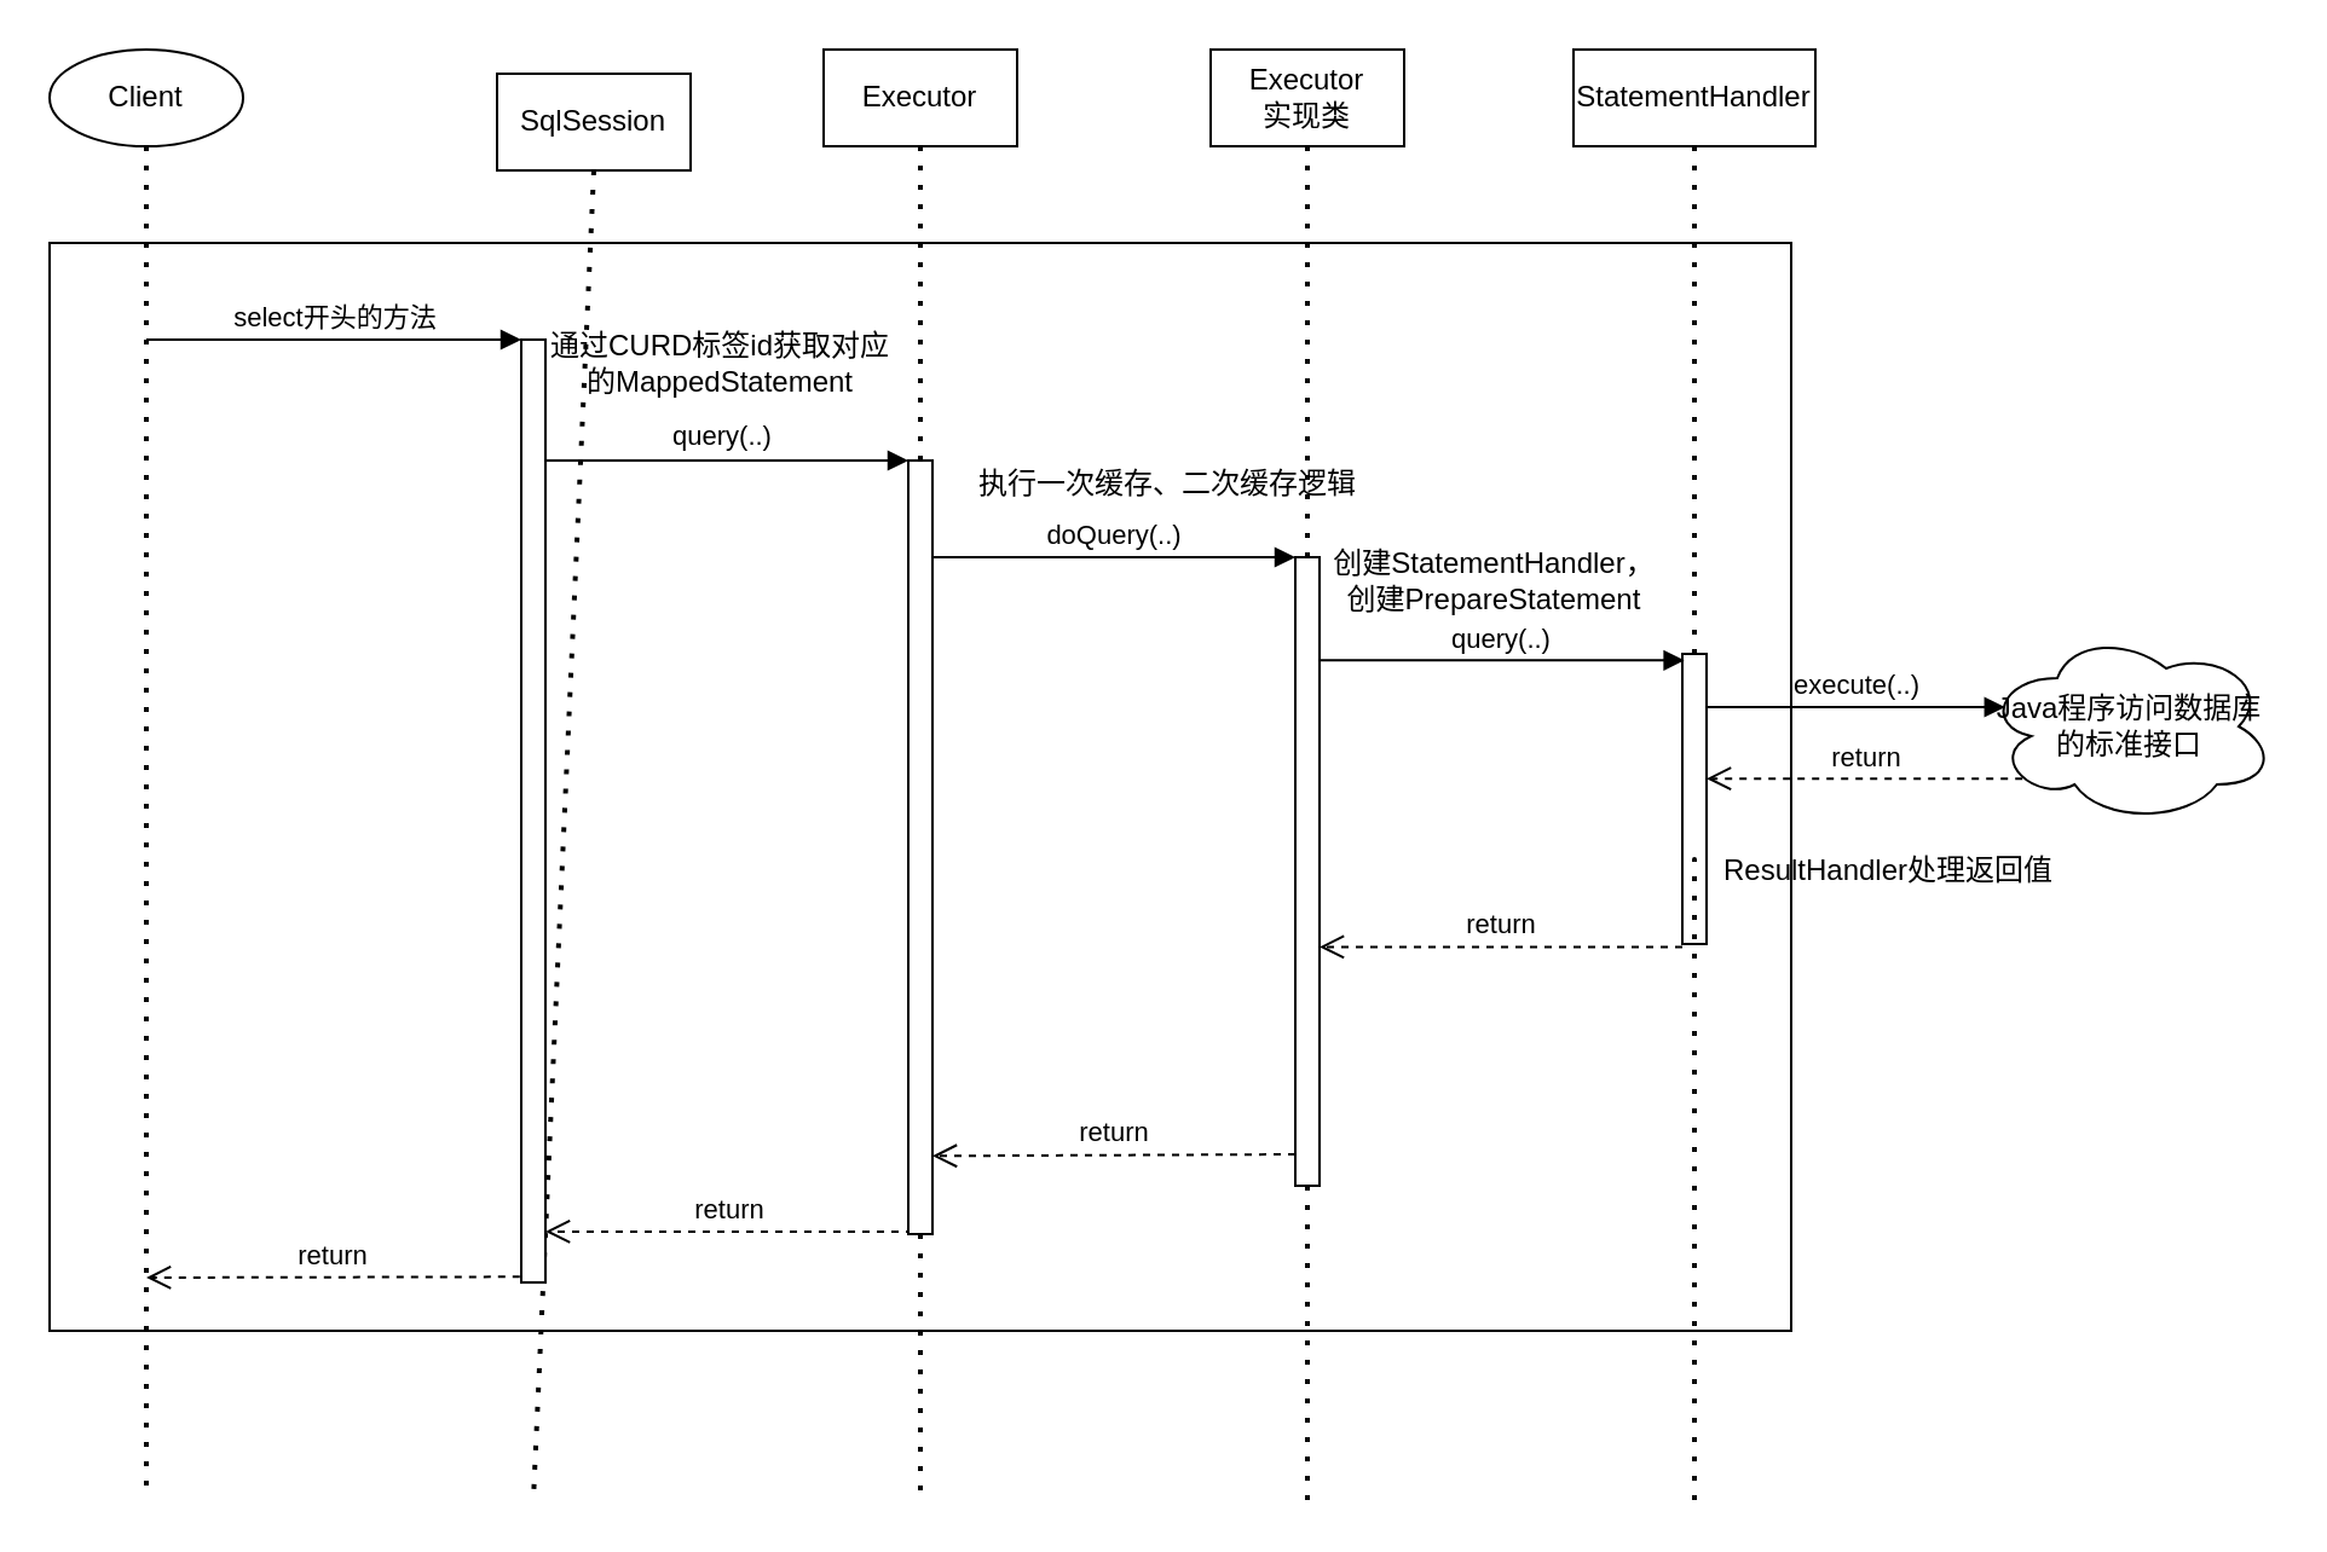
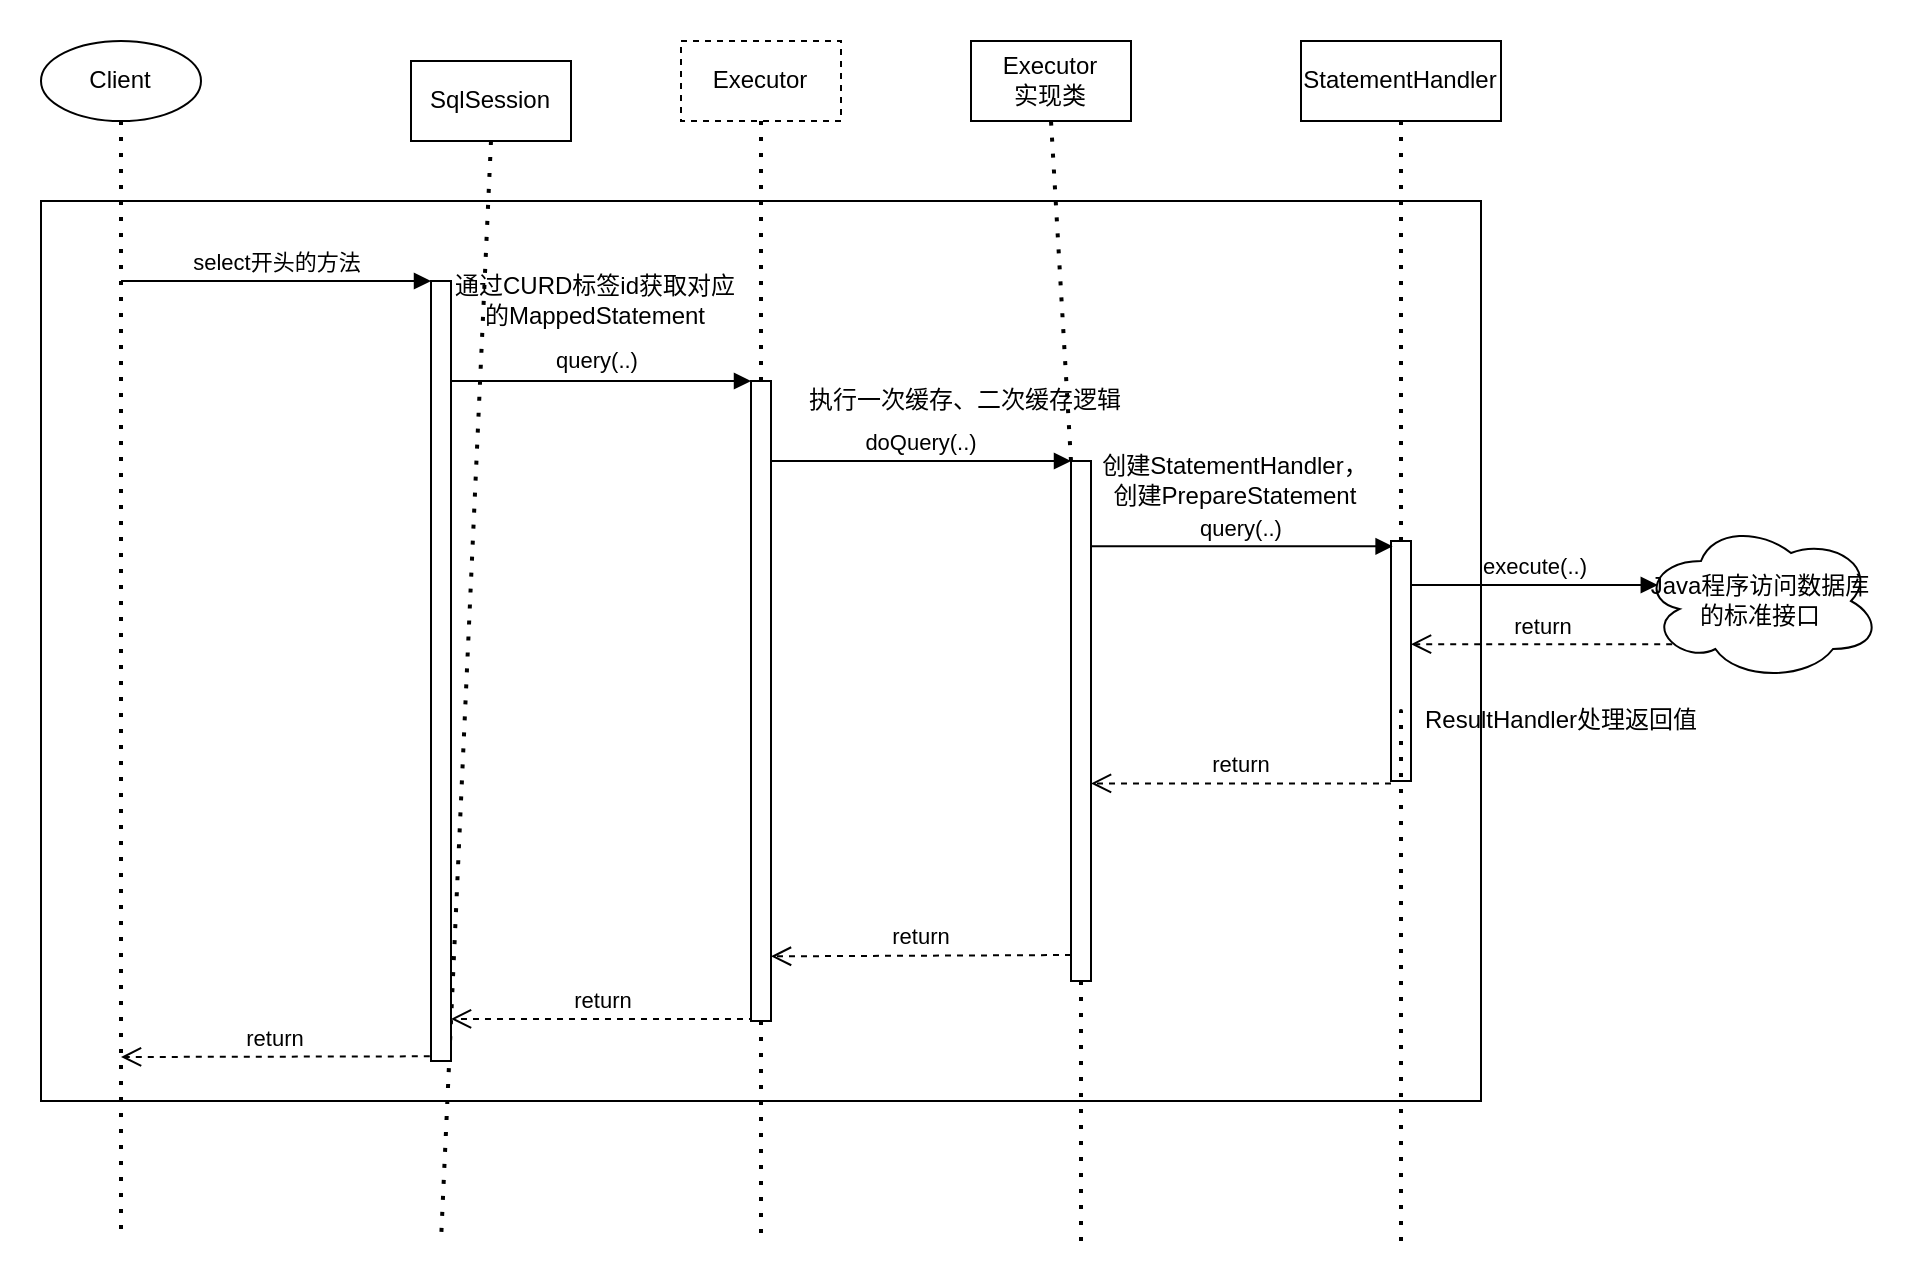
  <mxCell id="0" />
  <mxCell id="1" parent="0" />
  <mxCell id="2" value="" style="rounded=0;whiteSpace=wrap;html=1;" vertex="1" parent="1"><mxGeometry x="20" y="100" width="720" height="450" as="geometry" /></mxCell>
  <mxCell id="3" value="Client" style="ellipse;whiteSpace=wrap;html=1;" vertex="1" parent="1"><mxGeometry x="20" y="20" width="80" height="40" as="geometry" /></mxCell>
- <mxCell id="4" value="Executor&lt;br&gt;实现类" style="rounded=0;whiteSpace=wrap;html=1;" vertex="1" parent="1"><mxGeometry x="500" y="20" width="80" height="40" as="geometry" /></mxCell>
+ <mxCell id="4" value="Executor&lt;br&gt;实现类" style="rounded=0;whiteSpace=wrap;html=1;" vertex="1" parent="1"><mxGeometry x="485" y="20" width="80" height="40" as="geometry" /></mxCell>
  <mxCell id="5" value="SqlSession" style="rounded=0;whiteSpace=wrap;html=1;" vertex="1" parent="1"><mxGeometry x="205" y="30" width="80" height="40" as="geometry" /></mxCell>
- <mxCell id="6" value="Executor" style="rounded=0;whiteSpace=wrap;html=1;" vertex="1" parent="1"><mxGeometry x="340" y="20" width="80" height="40" as="geometry" /></mxCell>
+ <mxCell id="6" value="Executor" style="rounded=0;whiteSpace=wrap;html=1;dashed=1;" vertex="1" parent="1"><mxGeometry x="340" y="20" width="80" height="40" as="geometry" /></mxCell>
  <mxCell id="7" value="" style="endArrow=none;dashed=1;html=1;dashPattern=1 3;strokeWidth=2;" edge="1" parent="1" source="3"><mxGeometry width="50" height="50" relative="1" as="geometry"><mxPoint x="370" y="150" as="sourcePoint" /><mxPoint x="60" y="620" as="targetPoint" /></mxGeometry></mxCell>
  <mxCell id="8" value="" style="endArrow=none;dashed=1;html=1;dashPattern=1 3;strokeWidth=2;exitX=0.5;exitY=1;exitDx=0;exitDy=0;" edge="1" parent="1" source="5"><mxGeometry width="50" height="50" relative="1" as="geometry"><mxPoint x="70" y="70" as="sourcePoint" /><mxPoint x="220" y="620" as="targetPoint" /></mxGeometry></mxCell>
  <mxCell id="9" value="" style="endArrow=none;dashed=1;html=1;dashPattern=1 3;strokeWidth=2;exitX=0.5;exitY=1;exitDx=0;exitDy=0;" edge="1" parent="1" source="16"><mxGeometry width="50" height="50" relative="1" as="geometry"><mxPoint x="230" y="70" as="sourcePoint" /><mxPoint x="380" y="620" as="targetPoint" /></mxGeometry></mxCell>
  <mxCell id="10" value="" style="endArrow=classic;html=1;" edge="1" parent="1"><mxGeometry width="50" height="50" relative="1" as="geometry"><mxPoint x="220" y="180" as="sourcePoint" /><mxPoint x="220" y="180" as="targetPoint" /></mxGeometry></mxCell>
  <mxCell id="11" value="" style="html=1;points=[];perimeter=orthogonalPerimeter;" vertex="1" parent="1"><mxGeometry x="215" y="140" width="10" height="390" as="geometry" /></mxCell>
  <mxCell id="12" value="select开头的方法" style="html=1;verticalAlign=bottom;endArrow=block;entryX=0;entryY=0;" edge="1" parent="1" target="11"><mxGeometry relative="1" as="geometry"><mxPoint x="60" y="140" as="sourcePoint" /><mxPoint as="offset" /></mxGeometry></mxCell>
  <mxCell id="13" value="return" style="html=1;verticalAlign=bottom;endArrow=open;dashed=1;endSize=8;exitX=-0.06;exitY=0.994;exitDx=0;exitDy=0;exitPerimeter=0;" edge="1" parent="1" source="11"><mxGeometry relative="1" as="geometry"><mxPoint x="60" y="528" as="targetPoint" /></mxGeometry></mxCell>
  <mxCell id="14" value="query(..)" style="html=1;verticalAlign=bottom;endArrow=block;entryX=0;entryY=0;" edge="1" parent="1" source="11" target="16"><mxGeometry x="-0.033" y="1" relative="1" as="geometry"><mxPoint x="300" y="-30" as="sourcePoint" /><mxPoint as="offset" /></mxGeometry></mxCell>
  <mxCell id="15" value="return" style="html=1;verticalAlign=bottom;endArrow=open;dashed=1;endSize=8;exitX=0.2;exitY=0.997;exitDx=0;exitDy=0;exitPerimeter=0;entryX=1;entryY=0.946;entryDx=0;entryDy=0;entryPerimeter=0;" edge="1" parent="1" source="16" target="11"><mxGeometry relative="1" as="geometry"><mxPoint x="260" y="326" as="targetPoint" /></mxGeometry></mxCell>
  <mxCell id="16" value="" style="html=1;points=[];perimeter=orthogonalPerimeter;" vertex="1" parent="1"><mxGeometry x="375" y="190" width="10" height="320" as="geometry" /></mxCell>
  <mxCell id="17" value="" style="endArrow=none;dashed=1;html=1;dashPattern=1 3;strokeWidth=2;exitX=0.5;exitY=1;exitDx=0;exitDy=0;" edge="1" parent="1" source="6" target="16"><mxGeometry width="50" height="50" relative="1" as="geometry"><mxPoint x="380" y="60" as="sourcePoint" /><mxPoint x="380" y="540" as="targetPoint" /></mxGeometry></mxCell>
  <mxCell id="18" value="" style="endArrow=none;dashed=1;html=1;dashPattern=1 3;strokeWidth=2;entryX=0.5;entryY=1;entryDx=0;entryDy=0;" edge="1" parent="1" source="22" target="4"><mxGeometry width="50" height="50" relative="1" as="geometry"><mxPoint y="620" as="sourcePoint" x="580" /><mxPoint x="300" y="300" as="targetPoint" /></mxGeometry></mxCell>
  <mxCell id="19" value="通过CURD标签id获取对应的MappedStatement" style="text;html=1;strokeColor=none;fillColor=none;align=center;verticalAlign=middle;whiteSpace=wrap;rounded=0;" vertex="1" parent="1"><mxGeometry x="225" y="140" width="145" height="20" as="geometry" /></mxCell>
  <mxCell id="20" value="doQuery(..)" style="html=1;verticalAlign=bottom;endArrow=block;entryX=0;entryY=0;" edge="1" target="22" parent="1" source="16"><mxGeometry relative="1" as="geometry"><mxPoint x="470" y="244.48" as="sourcePoint" /></mxGeometry></mxCell>
  <mxCell id="21" value="return" style="html=1;verticalAlign=bottom;endArrow=open;dashed=1;endSize=8;exitX=0;exitY=0.95;entryX=1;entryY=0.899;entryDx=0;entryDy=0;entryPerimeter=0;" edge="1" source="22" parent="1" target="16"><mxGeometry relative="1" as="geometry"><mxPoint x="505.8" y="316" as="targetPoint" /></mxGeometry></mxCell>
  <mxCell id="22" value="" style="html=1;points=[];perimeter=orthogonalPerimeter;" vertex="1" parent="1"><mxGeometry x="535" y="230" width="10" height="260" as="geometry" /></mxCell>
  <mxCell id="23" value="" style="endArrow=none;dashed=1;html=1;dashPattern=1 3;strokeWidth=2;entryX=0.5;entryY=1;entryDx=0;entryDy=0;" edge="1" parent="1" target="22"><mxGeometry width="50" height="50" relative="1" as="geometry"><mxPoint x="540" y="620" as="sourcePoint" /><mxPoint y="60" as="targetPoint" x="580" /></mxGeometry></mxCell>
  <mxCell id="24" value="执行一次缓存、二次缓存逻辑" style="text;html=1;strokeColor=none;fillColor=none;align=center;verticalAlign=middle;whiteSpace=wrap;rounded=0;" vertex="1" parent="1"><mxGeometry x="400" y="190" width="165" height="20" as="geometry" /></mxCell>
  <mxCell id="25" value="StatementHandler" style="rounded=0;whiteSpace=wrap;html=1;" vertex="1" parent="1"><mxGeometry x="650" y="20" width="100" height="40" as="geometry" /></mxCell>
  <mxCell id="26" value="创建StatementHandler，创建PrepareStatement" style="text;html=1;strokeColor=none;fillColor=none;align=center;verticalAlign=middle;whiteSpace=wrap;rounded=0;" vertex="1" parent="1"><mxGeometry x="545" y="230" width="145" height="20" as="geometry" /></mxCell>
  <mxCell id="27" value="" style="endArrow=none;dashed=1;html=1;dashPattern=1 3;strokeWidth=2;entryX=0.5;entryY=1;entryDx=0;entryDy=0;" edge="1" parent="1" source="28" target="25"><mxGeometry width="50" height="50" relative="1" as="geometry"><mxPoint x="700" y="620" as="sourcePoint" /><mxPoint x="410" y="330" as="targetPoint" /><Array as="points" /></mxGeometry></mxCell>
  <mxCell id="28" value="" style="html=1;points=[];perimeter=orthogonalPerimeter;" vertex="1" parent="1"><mxGeometry x="695" y="270" width="10" height="120" as="geometry" /></mxCell>
  <mxCell id="29" value="" style="endArrow=none;dashed=1;html=1;dashPattern=1 3;strokeWidth=2;entryX=0.5;entryY=1;entryDx=0;entryDy=0;" edge="1" parent="1" target="28"><mxGeometry width="50" height="50" relative="1" as="geometry"><mxPoint x="700" y="620" as="sourcePoint" /><mxPoint x="700" y="60" as="targetPoint" /><Array as="points"><mxPoint x="700" y="350" /></Array></mxGeometry></mxCell>
  <mxCell id="30" value="query(..)" style="html=1;verticalAlign=bottom;endArrow=block;entryX=0.08;entryY=0.022;entryDx=0;entryDy=0;entryPerimeter=0;" edge="1" parent="1" source="22" target="28"><mxGeometry width="80" relative="1" as="geometry"><mxPoint x="460" y="360" as="sourcePoint" /><mxPoint x="697" y="272" as="targetPoint" /></mxGeometry></mxCell>
  <mxCell id="31" value="return" style="html=1;verticalAlign=bottom;endArrow=open;dashed=1;endSize=8;exitX=0;exitY=1.01;exitDx=0;exitDy=0;exitPerimeter=0;" edge="1" parent="1" source="28" target="22"><mxGeometry relative="1" as="geometry"><mxPoint x="540" y="260" as="sourcePoint" /><mxPoint x="460" y="260" as="targetPoint" /></mxGeometry></mxCell>
  <mxCell id="32" value="Java程序访问数据库的标准接口" style="ellipse;shape=cloud;whiteSpace=wrap;html=1;" vertex="1" parent="1"><mxGeometry x="820" y="260" width="120" height="80" as="geometry" /></mxCell>
  <mxCell id="33" value="execute(..)" style="html=1;verticalAlign=bottom;endArrow=block;entryX=0.07;entryY=0.4;entryDx=0;entryDy=0;entryPerimeter=0;" edge="1" parent="1" source="28" target="32"><mxGeometry width="80" relative="1" as="geometry"><mxPoint x="460" y="260" as="sourcePoint" /><mxPoint x="540" y="260" as="targetPoint" /></mxGeometry></mxCell>
  <mxCell id="34" value="return" style="html=1;verticalAlign=bottom;endArrow=open;dashed=1;endSize=8;exitX=0.13;exitY=0.77;exitDx=0;exitDy=0;exitPerimeter=0;" edge="1" parent="1" source="32" target="28"><mxGeometry relative="1" as="geometry"><mxPoint x="540" y="250" as="sourcePoint" /><mxPoint x="460" y="250" as="targetPoint" /></mxGeometry></mxCell>
  <mxCell id="35" value="ResultHandler处理返回值" style="text;html=1;align=center;verticalAlign=middle;resizable=0;points=[];autosize=1;" vertex="1" parent="1"><mxGeometry x="705" y="350" width="150" height="20" as="geometry" /></mxCell>
